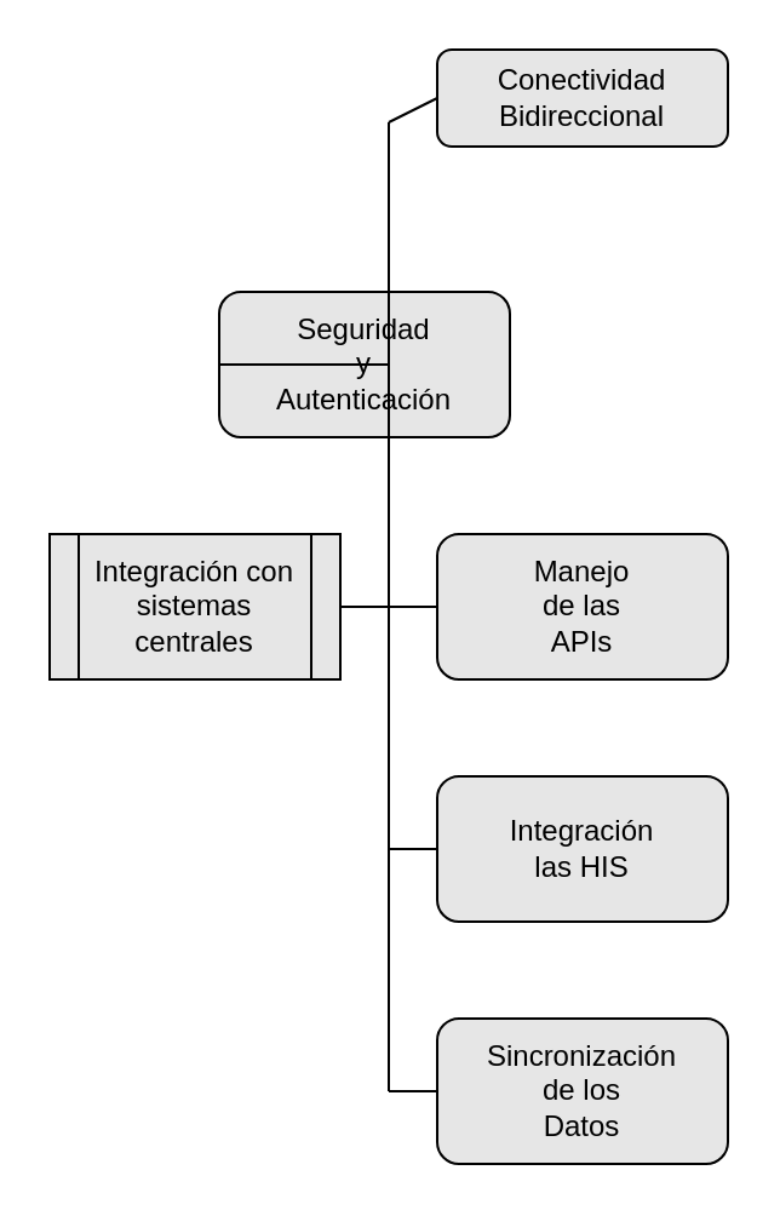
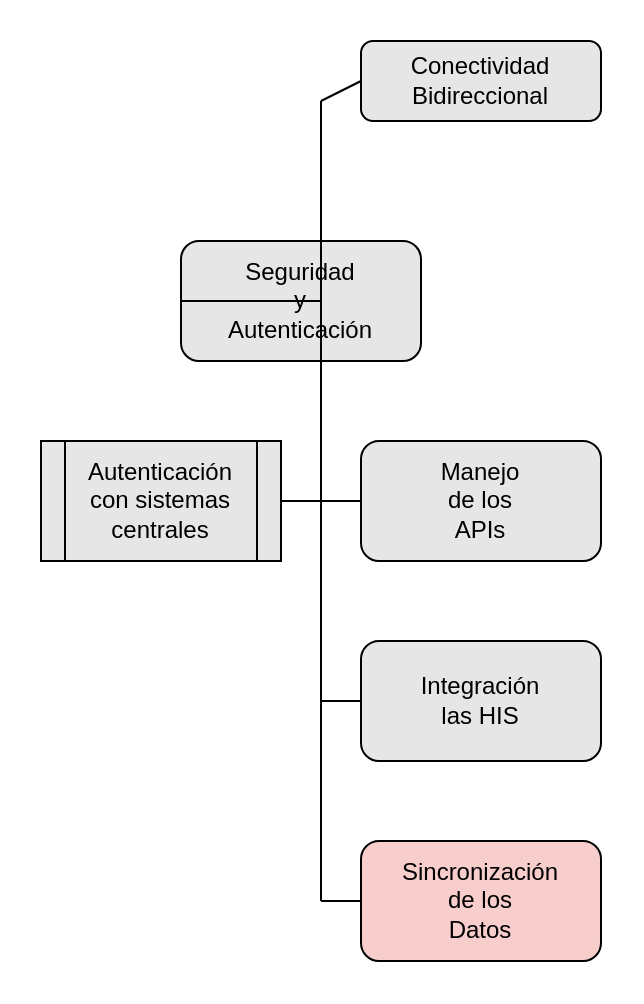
  <mxCell id="0" />
  <mxCell id="1" parent="0" />
- <mxCell id="2" value="Integración con sistemas centrales" style="shape=process;whiteSpace=wrap;html=1;backgroundOutline=1;fillColor=#E6E6E6;" parent="1" vertex="1"><mxGeometry x="20" y="220" width="120" height="60" as="geometry" /></mxCell>
+ <mxCell id="2" value="Autenticación con sistemas centrales" style="shape=process;whiteSpace=wrap;html=1;backgroundOutline=1;fillColor=#E6E6E6;" parent="1" vertex="1"><mxGeometry x="20" y="220" width="120" height="60" as="geometry" /></mxCell>
  <mxCell id="3" value="" style="endArrow=none;html=1;rounded=0;fillColor=#E6E6E6;" parent="1" edge="1"><mxGeometry width="50" height="50" relative="1" as="geometry"><mxPoint x="140" y="250" as="sourcePoint" /><mxPoint x="180" y="250" as="targetPoint" /></mxGeometry></mxCell>
- <mxCell id="4" value="Manejo&lt;div&gt;de las&lt;/div&gt;&lt;div&gt;APIs&lt;/div&gt;" style="rounded=1;whiteSpace=wrap;html=1;fillColor=#E6E6E6;" parent="1" vertex="1"><mxGeometry x="180" y="220" width="120" height="60" as="geometry" /></mxCell>
+ <mxCell id="4" value="Manejo&lt;div&gt;de los&lt;/div&gt;&lt;div&gt;APIs&lt;/div&gt;" style="rounded=1;whiteSpace=wrap;html=1;fillColor=#E6E6E6;" parent="1" vertex="1"><mxGeometry x="180" y="220" width="120" height="60" as="geometry" /></mxCell>
  <mxCell id="5" value="Seguridad&lt;div&gt;y&lt;/div&gt;&lt;div&gt;Autenticación&lt;/div&gt;" style="rounded=1;whiteSpace=wrap;html=1;fillColor=#E6E6E6;" parent="1" vertex="1"><mxGeometry x="90" y="120" width="120" height="60" as="geometry" /></mxCell>
  <mxCell id="6" value="Integración&lt;div&gt;las HIS&lt;/div&gt;" style="rounded=1;whiteSpace=wrap;html=1;fillColor=#E6E6E6;" parent="1" vertex="1"><mxGeometry x="180" y="320" width="120" height="60" as="geometry" /></mxCell>
  <mxCell id="7" value="Conectividad&lt;div&gt;Bidireccional&lt;/div&gt;" style="rounded=1;whiteSpace=wrap;html=1;fillColor=#E6E6E6;" parent="1" vertex="1"><mxGeometry x="180" y="20" width="120" height="40" as="geometry" /></mxCell>
- <mxCell id="8" value="Sincronización&lt;div&gt;de los&lt;/div&gt;&lt;div&gt;Datos&lt;/div&gt;" style="rounded=1;whiteSpace=wrap;html=1;fillColor=#E6E6E6;" parent="1" vertex="1"><mxGeometry x="180" y="420" width="120" height="60" as="geometry" /></mxCell>
+ <mxCell id="8" value="Sincronización&lt;div&gt;de los&lt;/div&gt;&lt;div&gt;Datos&lt;/div&gt;" style="rounded=1;whiteSpace=wrap;html=1;fillColor=#f8cecc;" parent="1" vertex="1"><mxGeometry x="180" y="420" width="120" height="60" as="geometry" /></mxCell>
  <mxCell id="9" value="" style="endArrow=none;html=1;rounded=0;fillColor=#E6E6E6;" parent="1" edge="1"><mxGeometry width="50" height="50" relative="1" as="geometry"><mxPoint x="160" y="450" as="sourcePoint" /><mxPoint x="160" y="250" as="targetPoint" /></mxGeometry></mxCell>
  <mxCell id="10" value="" style="endArrow=none;html=1;rounded=0;entryX=0;entryY=0.5;entryDx=0;entryDy=0;fillColor=#E6E6E6;" parent="1" target="8" edge="1"><mxGeometry width="50" height="50" relative="1" as="geometry"><mxPoint x="160" y="450" as="sourcePoint" /><mxPoint x="210" y="400" as="targetPoint" /></mxGeometry></mxCell>
  <mxCell id="11" value="" style="endArrow=none;html=1;rounded=0;fillColor=#E6E6E6;" parent="1" edge="1"><mxGeometry width="50" height="50" relative="1" as="geometry"><mxPoint x="160" y="250" as="sourcePoint" /><mxPoint x="160" y="50" as="targetPoint" /></mxGeometry></mxCell>
  <mxCell id="12" value="" style="endArrow=none;html=1;rounded=0;entryX=0;entryY=0.5;entryDx=0;entryDy=0;fillColor=#E6E6E6;" parent="1" target="7" edge="1"><mxGeometry width="50" height="50" relative="1" as="geometry"><mxPoint x="160" y="50" as="sourcePoint" /><mxPoint x="210" y="0" as="targetPoint" /></mxGeometry></mxCell>
  <mxCell id="13" value="" style="endArrow=none;html=1;rounded=0;fillColor=#E6E6E6;" parent="1" edge="1"><mxGeometry width="50" height="50" relative="1" as="geometry"><mxPoint x="160" y="350" as="sourcePoint" /><mxPoint x="180" y="350" as="targetPoint" /></mxGeometry></mxCell>
  <mxCell id="14" value="" style="endArrow=none;html=1;rounded=0;entryX=0;entryY=0.5;entryDx=0;entryDy=0;fillColor=#E6E6E6;" parent="1" target="5" edge="1"><mxGeometry width="50" height="50" relative="1" as="geometry"><mxPoint x="160" y="150" as="sourcePoint" /><mxPoint x="210" y="100" as="targetPoint" /></mxGeometry></mxCell>
